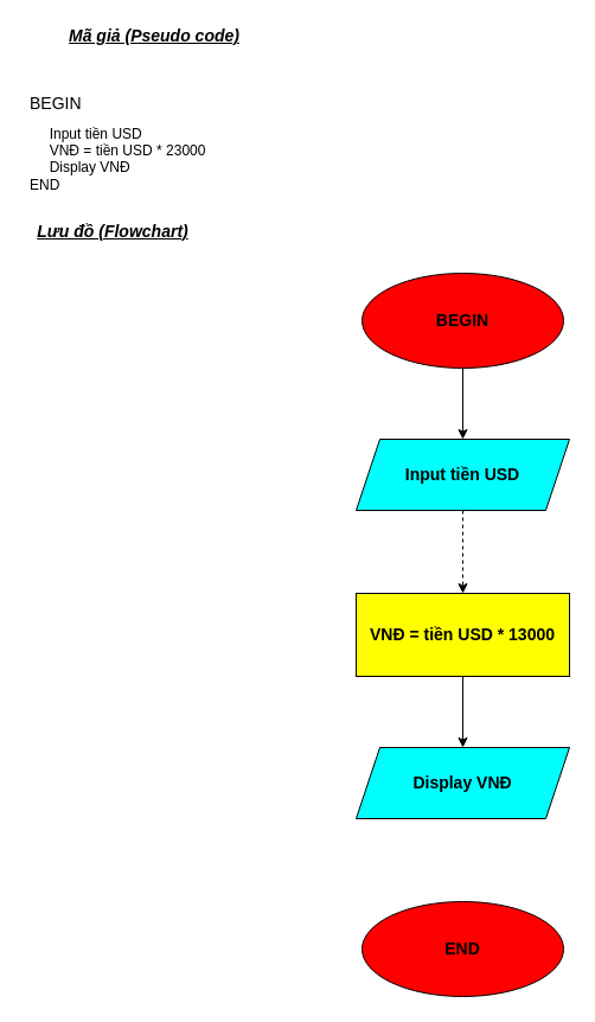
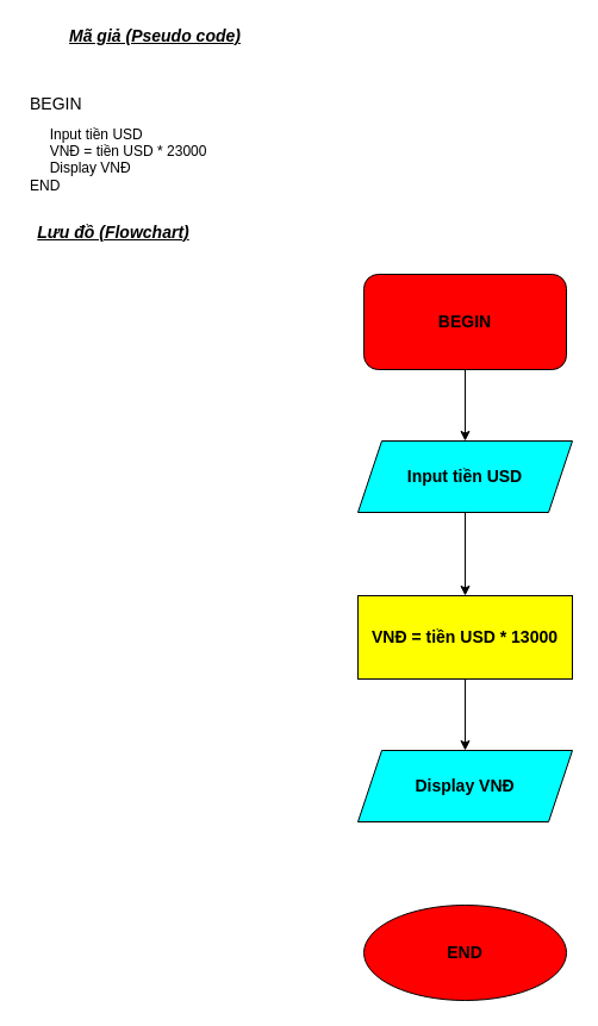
  <mxCell id="0" />
  <mxCell id="1" parent="0" />
  <mxCell id="2" value="&lt;h1 style=&quot;font-size: 14px&quot;&gt;&lt;span style=&quot;font-weight: 400&quot;&gt;BEGIN&lt;/span&gt;&lt;/h1&gt;&lt;div&gt;&lt;span style=&quot;font-weight: 400&quot;&gt;&amp;nbsp; &amp;nbsp; &amp;nbsp;Input tiền USD&lt;/span&gt;&lt;/div&gt;&lt;div&gt;&lt;span style=&quot;font-weight: 400&quot;&gt;&amp;nbsp; &amp;nbsp; &amp;nbsp;VNĐ = tiền USD * 23000&lt;/span&gt;&lt;/div&gt;&lt;div&gt;&lt;span style=&quot;font-weight: 400&quot;&gt;&amp;nbsp; &amp;nbsp; &amp;nbsp;Display VNĐ&lt;/span&gt;&lt;/div&gt;&lt;div&gt;&lt;span style=&quot;font-weight: 400&quot;&gt;END&lt;/span&gt;&lt;/div&gt;" style="text;html=1;strokeColor=none;fillColor=none;spacing=5;spacingTop=-20;whiteSpace=wrap;overflow=hidden;rounded=0;" vertex="1" parent="1"><mxGeometry x="20" y="80" width="190" height="120" as="geometry" /></mxCell>
  <mxCell id="3" value="&lt;b&gt;&lt;i&gt;&lt;u&gt;&lt;font style=&quot;font-size: 14px&quot;&gt;Mã giả (Pseudo code)&lt;/font&gt;&lt;/u&gt;&lt;/i&gt;&lt;/b&gt;" style="text;html=1;strokeColor=none;fillColor=none;align=center;verticalAlign=middle;whiteSpace=wrap;rounded=0;" vertex="1" parent="1"><mxGeometry x="50" y="20" width="160" height="20" as="geometry" /></mxCell>
  <mxCell id="4" value="&lt;b&gt;&lt;i&gt;&lt;u&gt;&lt;font style=&quot;font-size: 14px&quot;&gt;Lưu đồ (Flowchart)&lt;/font&gt;&lt;/u&gt;&lt;/i&gt;&lt;/b&gt;" style="text;html=1;strokeColor=none;fillColor=none;align=center;verticalAlign=middle;whiteSpace=wrap;rounded=0;" vertex="1" parent="1"><mxGeometry x="20" y="180" width="150" height="30" as="geometry" /></mxCell>
- <mxCell id="5" value="&lt;b&gt;&lt;font style=&quot;font-size: 14px&quot;&gt;BEGIN&lt;/font&gt;&lt;/b&gt;" style="ellipse;whiteSpace=wrap;html=1;fillColor=#FF0000;" vertex="1" parent="1"><mxGeometry x="305" y="230" width="170" height="80" as="geometry" /></mxCell>
- <mxCell id="6" style="edgeStyle=orthogonalEdgeStyle;rounded=0;orthogonalLoop=1;jettySize=auto;html=1;exitX=0.5;exitY=1;exitDx=0;exitDy=0;entryX=0.5;entryY=0;entryDx=0;entryDy=0;dashed=1;" edge="1" parent="1" source="7" target="9"><mxGeometry relative="1" as="geometry" /></mxCell>
+ <mxCell id="5" value="&lt;b&gt;&lt;font style=&quot;font-size: 14px&quot;&gt;BEGIN&lt;/font&gt;&lt;/b&gt;" style="whiteSpace=wrap;html=1;fillColor=#FF0000;rounded=1;" vertex="1" parent="1"><mxGeometry x="305" y="230" width="170" height="80" as="geometry" /></mxCell>
+ <mxCell id="6" style="edgeStyle=orthogonalEdgeStyle;rounded=0;orthogonalLoop=1;jettySize=auto;html=1;exitX=0.5;exitY=1;exitDx=0;exitDy=0;entryX=0.5;entryY=0;entryDx=0;entryDy=0;" edge="1" parent="1" source="7" target="9"><mxGeometry relative="1" as="geometry" /></mxCell>
  <mxCell id="7" value="&lt;font style=&quot;font-size: 14px&quot;&gt;&lt;b&gt;Input tiền USD&lt;/b&gt;&lt;/font&gt;" style="shape=parallelogram;perimeter=parallelogramPerimeter;whiteSpace=wrap;html=1;fixedSize=1;fillColor=#00FFFF;" vertex="1" parent="1"><mxGeometry x="300" y="370" width="180" height="60" as="geometry" /></mxCell>
  <mxCell id="8" style="edgeStyle=orthogonalEdgeStyle;rounded=0;orthogonalLoop=1;jettySize=auto;html=1;exitX=0.5;exitY=1;exitDx=0;exitDy=0;entryX=0.5;entryY=0;entryDx=0;entryDy=0;" edge="1" parent="1" source="9" target="10"><mxGeometry relative="1" as="geometry" /></mxCell>
  <mxCell id="9" value="&lt;font style=&quot;font-size: 14px&quot;&gt;&lt;b&gt;VNĐ = tiền USD * 13000&lt;/b&gt;&lt;/font&gt;" style="rounded=0;whiteSpace=wrap;html=1;fillColor=#FFFF00;" vertex="1" parent="1"><mxGeometry x="300" y="500" width="180" height="70" as="geometry" /></mxCell>
  <mxCell id="10" value="&lt;font style=&quot;font-size: 14px&quot;&gt;&lt;b&gt;Display VNĐ&lt;/b&gt;&lt;/font&gt;" style="shape=parallelogram;perimeter=parallelogramPerimeter;whiteSpace=wrap;html=1;fixedSize=1;fillColor=#00FFFF;" vertex="1" parent="1"><mxGeometry x="300" y="630" width="180" height="60" as="geometry" /></mxCell>
  <mxCell id="11" value="&lt;font style=&quot;font-size: 14px&quot;&gt;&lt;b&gt;END&lt;/b&gt;&lt;/font&gt;" style="ellipse;whiteSpace=wrap;html=1;fillColor=#FF0000;" vertex="1" parent="1"><mxGeometry x="305" y="760" width="170" height="80" as="geometry" /></mxCell>
  <mxCell id="12" value="" style="endArrow=classic;html=1;exitX=0.5;exitY=1;exitDx=0;exitDy=0;entryX=0.5;entryY=0;entryDx=0;entryDy=0;" edge="1" parent="1" source="5" target="7"><mxGeometry width="50" height="50" relative="1" as="geometry"><mxPoint x="380" y="330" as="sourcePoint" /><mxPoint x="450" y="640" as="targetPoint" /></mxGeometry></mxCell>
